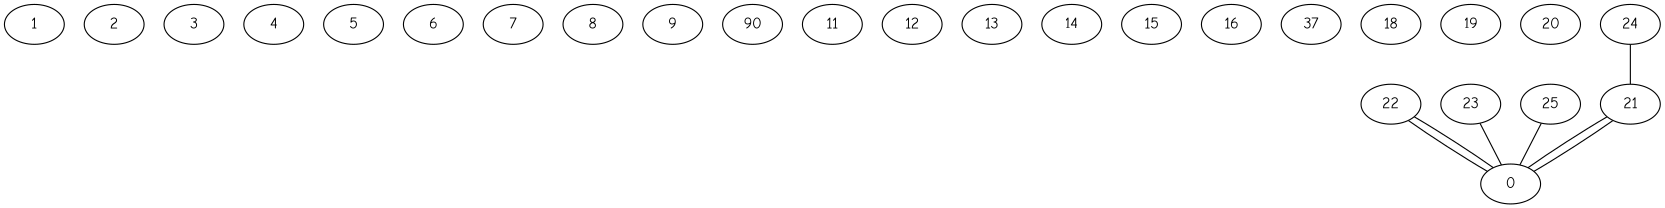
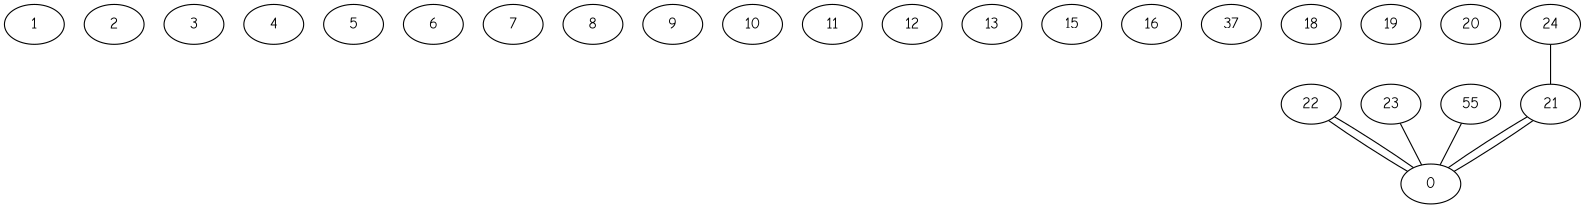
  graph {
    fontname="Comic Neue"
    node [fontname="Comic Neue"]
    edge [fontname="Comic Neue"]
    1
    2
    3
    4
    5
    6
    7
    8
    9
-   10 [label=90]
+   10
    11
    12
    13
-   14
    15
    16
    n17 [label=37]
    18
    19
    20
    21
    0
    22
    23
    24
-   25
+   25 [label=55]
    21 -- 0
    21 -- 0
    22 -- 0
    22 -- 0
    23 -- 0
    24 -- 21
    25 -- 0
  }
